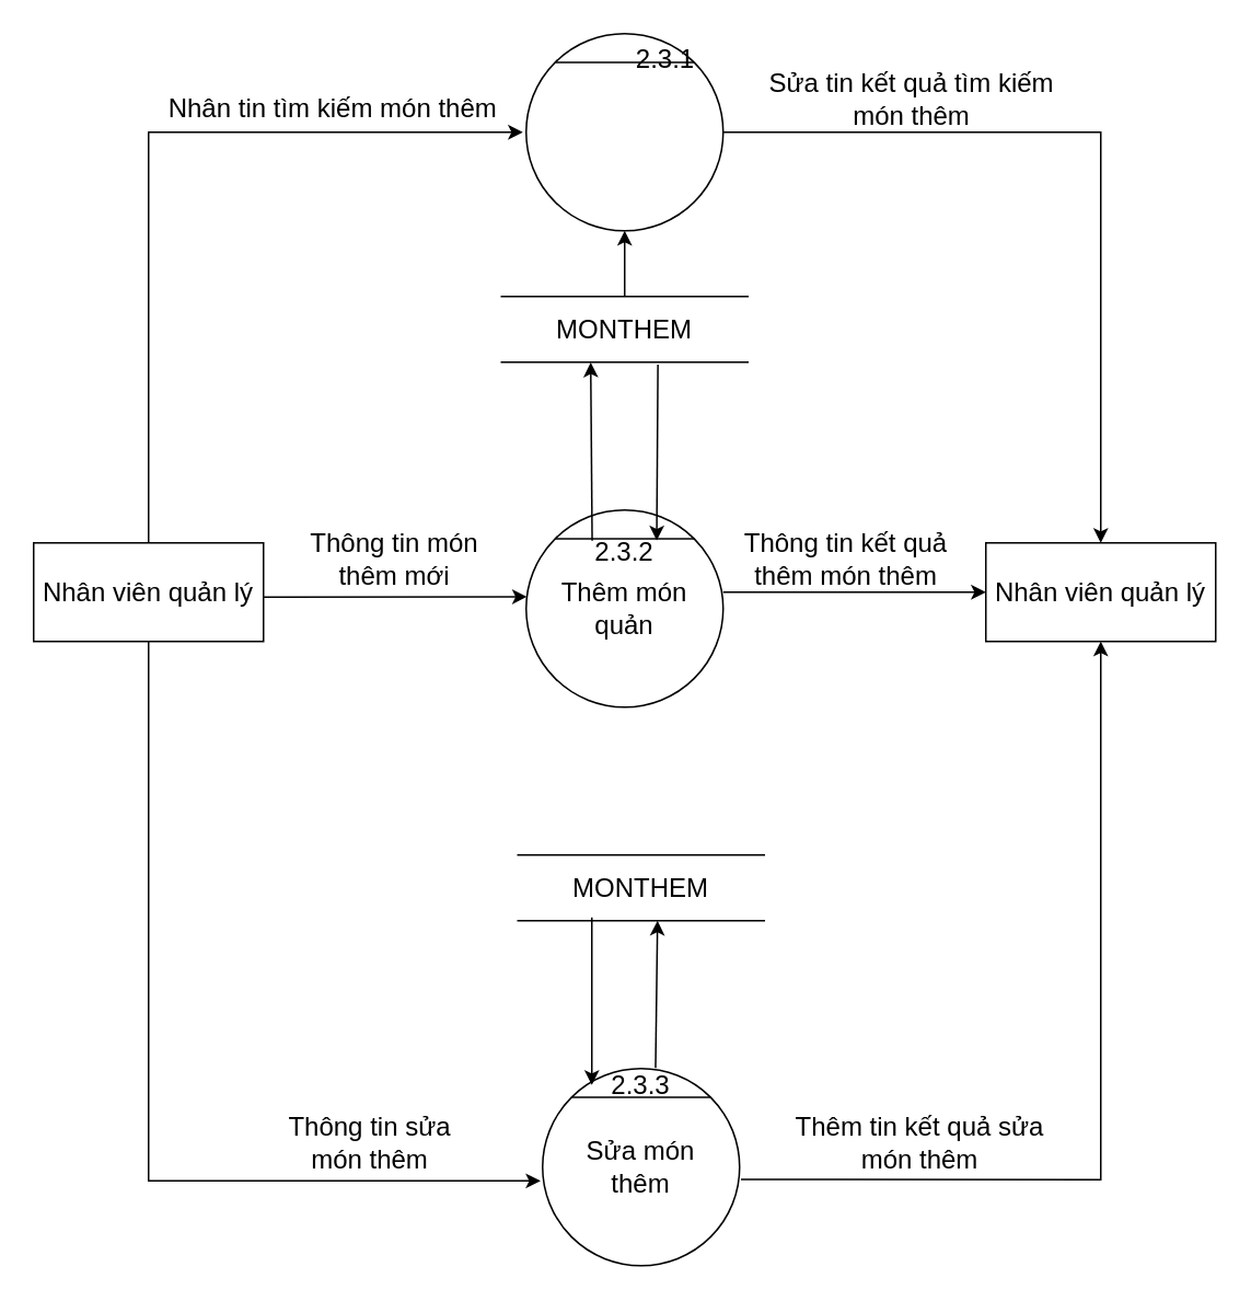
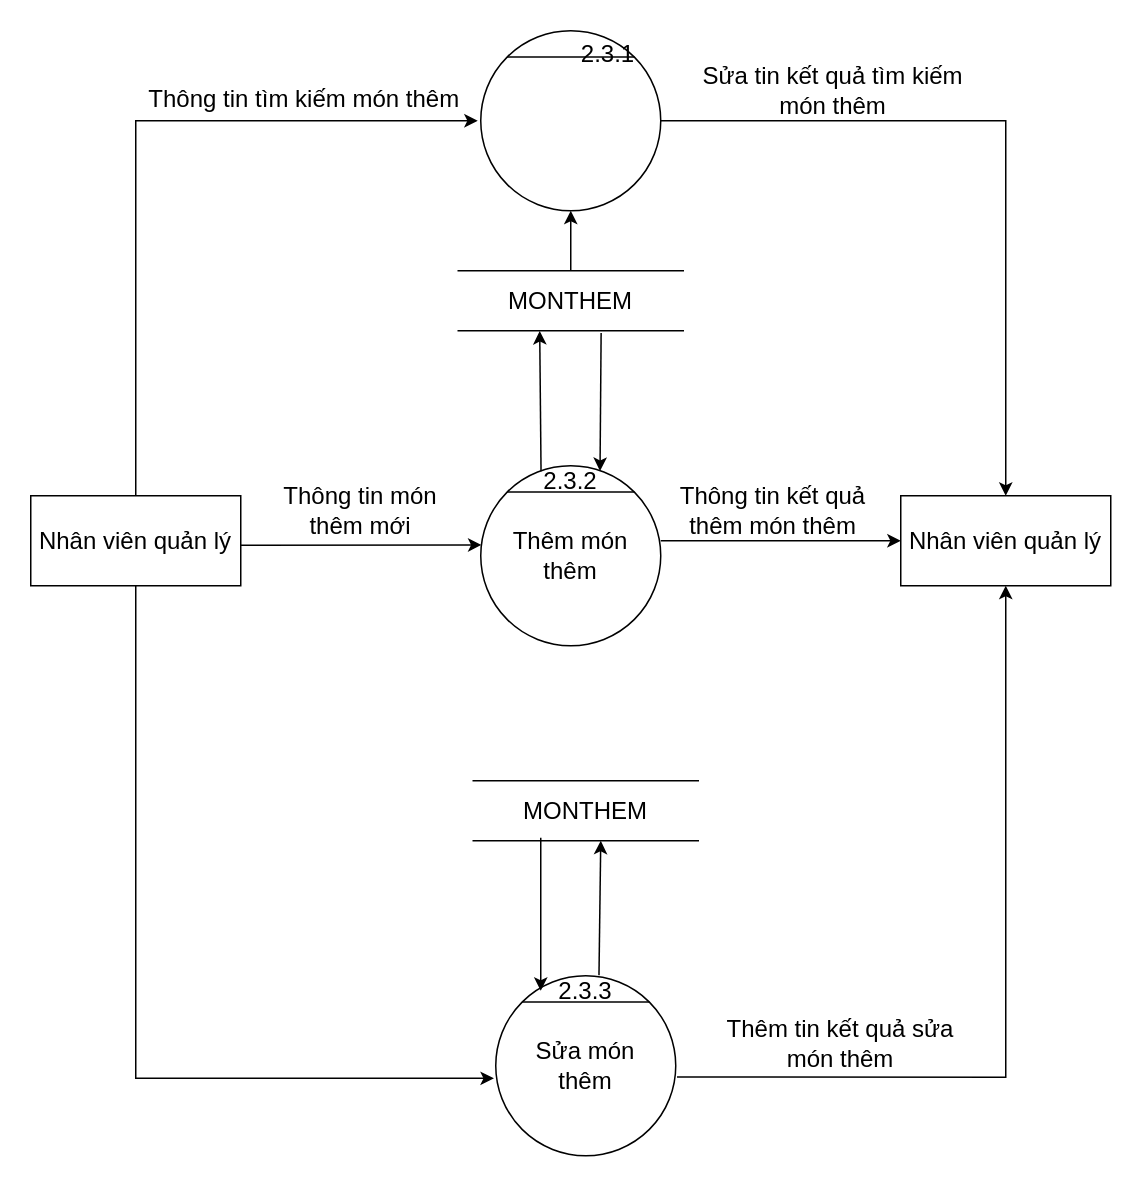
  <mxCell id="0" />
  <mxCell id="1" parent="0" />
  <mxCell id="2" value="" style="ellipse;whiteSpace=wrap;html=1;aspect=fixed;fontSize=16;" parent="1" vertex="1"><mxGeometry x="320" y="20" width="120" height="120" as="geometry" /></mxCell>
  <mxCell id="3" value="" style="endArrow=none;html=1;rounded=0;exitX=0;exitY=0;exitDx=0;exitDy=0;entryX=1;entryY=0;entryDx=0;entryDy=0;fontSize=16;" parent="1" source="2" target="2" edge="1"><mxGeometry width="50" height="50" relative="1" as="geometry"><mxPoint x="660" y="575" as="sourcePoint" /><mxPoint x="710" y="525" as="targetPoint" /></mxGeometry></mxCell>
  <mxCell id="4" value="" style="ellipse;whiteSpace=wrap;html=1;aspect=fixed;fontSize=16;" parent="1" vertex="1"><mxGeometry x="320" y="310" width="120" height="120" as="geometry" /></mxCell>
  <mxCell id="5" value="" style="endArrow=none;html=1;rounded=0;exitX=0;exitY=0;exitDx=0;exitDy=0;entryX=1;entryY=0;entryDx=0;entryDy=0;fontSize=16;" parent="1" source="4" target="4" edge="1"><mxGeometry width="50" height="50" relative="1" as="geometry"><mxPoint x="660" y="865" as="sourcePoint" /><mxPoint x="710" y="815" as="targetPoint" /></mxGeometry></mxCell>
- <mxCell id="6" value="&lt;font style=&quot;font-size: 16px&quot;&gt;Thêm món quản&lt;/font&gt;" style="text;html=1;strokeColor=none;fillColor=none;align=center;verticalAlign=middle;whiteSpace=wrap;rounded=0;fontSize=16;" parent="1" vertex="1"><mxGeometry x="340" y="355" width="80" height="30" as="geometry" /></mxCell>
+ <mxCell id="6" value="&lt;font style=&quot;font-size: 16px&quot;&gt;Thêm món thêm&lt;/font&gt;" style="text;html=1;strokeColor=none;fillColor=none;align=center;verticalAlign=middle;whiteSpace=wrap;rounded=0;fontSize=16;" parent="1" vertex="1"><mxGeometry x="340" y="355" width="80" height="30" as="geometry" /></mxCell>
  <mxCell id="7" value="" style="ellipse;whiteSpace=wrap;html=1;aspect=fixed;fontSize=16;" parent="1" vertex="1"><mxGeometry x="330" y="650" width="120" height="120" as="geometry" /></mxCell>
  <mxCell id="8" value="" style="endArrow=none;html=1;rounded=0;exitX=0;exitY=0;exitDx=0;exitDy=0;entryX=1;entryY=0;entryDx=0;entryDy=0;fontSize=16;" parent="1" source="7" target="7" edge="1"><mxGeometry width="50" height="50" relative="1" as="geometry"><mxPoint x="670" y="1205" as="sourcePoint" /><mxPoint x="720" y="1155" as="targetPoint" /></mxGeometry></mxCell>
  <mxCell id="9" value="&lt;font style=&quot;font-size: 16px&quot;&gt;Sửa món thêm&lt;/font&gt;" style="text;html=1;strokeColor=none;fillColor=none;align=center;verticalAlign=middle;whiteSpace=wrap;rounded=0;fontSize=16;" parent="1" vertex="1"><mxGeometry x="350" y="695" width="80" height="30" as="geometry" /></mxCell>
  <mxCell id="10" value="Nhân viên quản lý" style="rounded=0;whiteSpace=wrap;html=1;fontSize=16;" parent="1" vertex="1"><mxGeometry x="20" y="330" width="140" height="60" as="geometry" /></mxCell>
  <mxCell id="11" value="Nhân viên quản lý" style="rounded=0;whiteSpace=wrap;html=1;fontSize=16;" parent="1" vertex="1"><mxGeometry x="600" y="330" width="140" height="60" as="geometry" /></mxCell>
  <mxCell id="12" value="&lt;font style=&quot;font-size: 16px&quot;&gt;2.3.1&lt;/font&gt;" style="text;html=1;strokeColor=none;fillColor=none;align=center;verticalAlign=middle;whiteSpace=wrap;rounded=0;" parent="1" vertex="1"><mxGeometry x="375" y="25" width="60" height="20" as="geometry" /></mxCell>
- <mxCell id="13" value="&lt;font style=&quot;font-size: 16px&quot;&gt;2.3.2&lt;/font&gt;" style="text;html=1;strokeColor=none;fillColor=none;align=center;verticalAlign=middle;whiteSpace=wrap;rounded=0;" parent="1" vertex="1"><mxGeometry x="360" y="325" width="40" height="20" as="geometry" /></mxCell>
+ <mxCell id="13" value="&lt;font style=&quot;font-size: 16px&quot;&gt;2.3.2&lt;/font&gt;" style="text;html=1;strokeColor=none;fillColor=none;align=center;verticalAlign=middle;whiteSpace=wrap;rounded=0;" parent="1" vertex="1"><mxGeometry x="360" y="310" width="40" height="20" as="geometry" /></mxCell>
  <mxCell id="14" value="&lt;font style=&quot;font-size: 16px&quot;&gt;2.3.3&lt;/font&gt;" style="text;html=1;strokeColor=none;fillColor=none;align=center;verticalAlign=middle;whiteSpace=wrap;rounded=0;" parent="1" vertex="1"><mxGeometry x="360" y="650" width="60" height="20" as="geometry" /></mxCell>
  <mxCell id="15" value="" style="edgeStyle=segmentEdgeStyle;endArrow=classic;html=1;rounded=0;fontSize=16;exitX=0.5;exitY=0;exitDx=0;exitDy=0;" parent="1" source="10" edge="1"><mxGeometry width="50" height="50" relative="1" as="geometry"><mxPoint x="410" y="320" as="sourcePoint" /><mxPoint x="318" y="80" as="targetPoint" /><Array as="points"><mxPoint x="90" y="80" /><mxPoint x="318" y="80" /></Array></mxGeometry></mxCell>
  <mxCell id="16" value="" style="endArrow=classic;html=1;rounded=0;fontSize=16;entryX=0.004;entryY=0.44;entryDx=0;entryDy=0;entryPerimeter=0;" parent="1" target="4" edge="1"><mxGeometry width="50" height="50" relative="1" as="geometry"><mxPoint x="160" y="363" as="sourcePoint" /><mxPoint x="460" y="355" as="targetPoint" /></mxGeometry></mxCell>
  <mxCell id="17" value="" style="edgeStyle=segmentEdgeStyle;endArrow=classic;html=1;rounded=0;fontSize=16;exitX=0.5;exitY=1;exitDx=0;exitDy=0;entryX=-0.01;entryY=0.57;entryDx=0;entryDy=0;entryPerimeter=0;" parent="1" source="10" target="7" edge="1"><mxGeometry width="50" height="50" relative="1" as="geometry"><mxPoint x="410" y="505" as="sourcePoint" /><mxPoint x="460" y="455" as="targetPoint" /><Array as="points"><mxPoint x="90" y="718" /></Array></mxGeometry></mxCell>
  <mxCell id="18" value="" style="edgeStyle=segmentEdgeStyle;endArrow=classic;html=1;rounded=0;fontSize=16;exitX=1;exitY=0.5;exitDx=0;exitDy=0;entryX=0.5;entryY=0;entryDx=0;entryDy=0;" parent="1" source="2" target="11" edge="1"><mxGeometry width="50" height="50" relative="1" as="geometry"><mxPoint x="590" y="215" as="sourcePoint" /><mxPoint x="818" y="50" as="targetPoint" /><Array as="points"><mxPoint x="670" y="80" /></Array></mxGeometry></mxCell>
  <mxCell id="19" value="" style="endArrow=classic;html=1;rounded=0;fontSize=16;entryX=0;entryY=0.5;entryDx=0;entryDy=0;" parent="1" target="11" edge="1"><mxGeometry width="50" height="50" relative="1" as="geometry"><mxPoint x="440" y="360" as="sourcePoint" /><mxPoint x="460" y="355" as="targetPoint" /></mxGeometry></mxCell>
  <mxCell id="20" value="" style="edgeStyle=segmentEdgeStyle;endArrow=classic;html=1;rounded=0;fontSize=16;exitX=1.007;exitY=0.563;exitDx=0;exitDy=0;exitPerimeter=0;entryX=0.5;entryY=1;entryDx=0;entryDy=0;" parent="1" source="7" target="11" edge="1"><mxGeometry width="50" height="50" relative="1" as="geometry"><mxPoint x="410" y="405" as="sourcePoint" /><mxPoint x="460" y="355" as="targetPoint" /></mxGeometry></mxCell>
  <mxCell id="21" value="MONTHEM" style="shape=partialRectangle;whiteSpace=wrap;html=1;left=0;right=0;fillColor=none;fontSize=16;" parent="1" vertex="1"><mxGeometry x="305" y="180" width="150" height="40" as="geometry" /></mxCell>
- <mxCell id="22" value="Nhân tin tìm kiếm món thêm" style="text;html=1;strokeColor=none;fillColor=none;align=center;verticalAlign=middle;whiteSpace=wrap;rounded=0;fontSize=16;" parent="1" vertex="1"><mxGeometry x="90" y="50" width="225" height="30" as="geometry" /></mxCell>
+ <mxCell id="22" value="Thông tin tìm kiếm món thêm" style="text;html=1;strokeColor=none;fillColor=none;align=center;verticalAlign=middle;whiteSpace=wrap;rounded=0;fontSize=16;" parent="1" vertex="1"><mxGeometry x="90" y="50" width="225" height="30" as="geometry" /></mxCell>
  <mxCell id="23" value="Sửa tin kết quả tìm kiếm món thêm" style="text;html=1;strokeColor=none;fillColor=none;align=center;verticalAlign=middle;whiteSpace=wrap;rounded=0;fontSize=16;" parent="1" vertex="1"><mxGeometry x="450" y="40" width="210" height="40" as="geometry" /></mxCell>
  <mxCell id="24" value="MONTHEM" style="shape=partialRectangle;whiteSpace=wrap;html=1;left=0;right=0;fillColor=none;fontSize=16;" parent="1" vertex="1"><mxGeometry x="315" y="520" width="150" height="40" as="geometry" /></mxCell>
  <mxCell id="25" value="" style="endArrow=classic;html=1;rounded=0;fontSize=16;entryX=0.5;entryY=1;entryDx=0;entryDy=0;exitX=0.5;exitY=0;exitDx=0;exitDy=0;" parent="1" source="21" target="2" edge="1"><mxGeometry width="50" height="50" relative="1" as="geometry"><mxPoint x="410" y="380" as="sourcePoint" /><mxPoint x="460" y="330" as="targetPoint" /></mxGeometry></mxCell>
  <mxCell id="26" value="" style="endArrow=classic;html=1;rounded=0;fontSize=16;exitX=0.005;exitY=0.185;exitDx=0;exitDy=0;exitPerimeter=0;entryX=0.362;entryY=1.004;entryDx=0;entryDy=0;entryPerimeter=0;" parent="1" source="13" target="21" edge="1"><mxGeometry width="50" height="50" relative="1" as="geometry"><mxPoint x="362" y="310" as="sourcePoint" /><mxPoint x="362" y="220" as="targetPoint" /></mxGeometry></mxCell>
  <mxCell id="27" value="" style="endArrow=classic;html=1;rounded=0;fontSize=16;exitX=0.635;exitY=1.037;exitDx=0;exitDy=0;exitPerimeter=0;entryX=0.988;entryY=0.176;entryDx=0;entryDy=0;entryPerimeter=0;" parent="1" source="21" target="13" edge="1"><mxGeometry width="50" height="50" relative="1" as="geometry"><mxPoint x="370" y="310" as="sourcePoint" /><mxPoint x="420" y="260" as="targetPoint" /></mxGeometry></mxCell>
  <mxCell id="28" value="" style="endArrow=classic;html=1;rounded=0;fontSize=16;entryX=0.362;entryY=1.004;entryDx=0;entryDy=0;entryPerimeter=0;exitX=0.647;exitY=-0.02;exitDx=0;exitDy=0;exitPerimeter=0;" parent="1" source="14" edge="1"><mxGeometry width="50" height="50" relative="1" as="geometry"><mxPoint x="400" y="654" as="sourcePoint" /><mxPoint x="400" y="560" as="targetPoint" /></mxGeometry></mxCell>
  <mxCell id="29" value="" style="endArrow=classic;html=1;rounded=0;fontSize=16;entryX=0;entryY=0.5;entryDx=0;entryDy=0;" parent="1" target="14" edge="1"><mxGeometry width="50" height="50" relative="1" as="geometry"><mxPoint x="360" y="558" as="sourcePoint" /><mxPoint x="360" y="650" as="targetPoint" /></mxGeometry></mxCell>
  <mxCell id="30" value="Thông tin món thêm mới" style="text;html=1;strokeColor=none;fillColor=none;align=center;verticalAlign=middle;whiteSpace=wrap;rounded=0;fontSize=16;" parent="1" vertex="1"><mxGeometry x="175" y="325" width="130" height="30" as="geometry" /></mxCell>
  <mxCell id="31" value="Thông tin kết quả thêm món thêm" style="text;html=1;strokeColor=none;fillColor=none;align=center;verticalAlign=middle;whiteSpace=wrap;rounded=0;fontSize=16;" parent="1" vertex="1"><mxGeometry x="450" y="320" width="130" height="40" as="geometry" /></mxCell>
  <mxCell id="32" style="edgeStyle=orthogonalEdgeStyle;rounded=0;orthogonalLoop=1;jettySize=auto;html=1;exitX=0.5;exitY=1;exitDx=0;exitDy=0;fontSize=16;" parent="1" source="31" target="31" edge="1"><mxGeometry relative="1" as="geometry" /></mxCell>
- <mxCell id="33" value="Thông tin sửa món thêm" style="text;html=1;strokeColor=none;fillColor=none;align=center;verticalAlign=middle;whiteSpace=wrap;rounded=0;fontSize=16;" parent="1" vertex="1"><mxGeometry x="160" y="680" width="130" height="30" as="geometry" /></mxCell>
  <mxCell id="34" value="Thêm tin kết quả sửa món thêm" style="text;html=1;strokeColor=none;fillColor=none;align=center;verticalAlign=middle;whiteSpace=wrap;rounded=0;fontSize=16;" parent="1" vertex="1"><mxGeometry x="470" y="675" width="180" height="40" as="geometry" /></mxCell>
